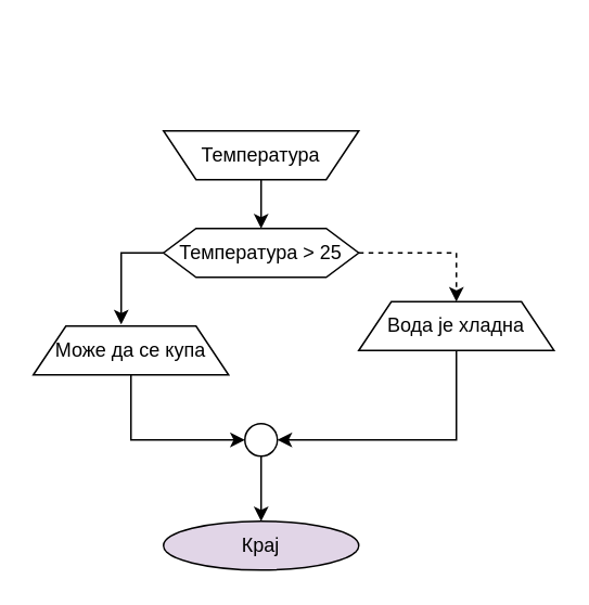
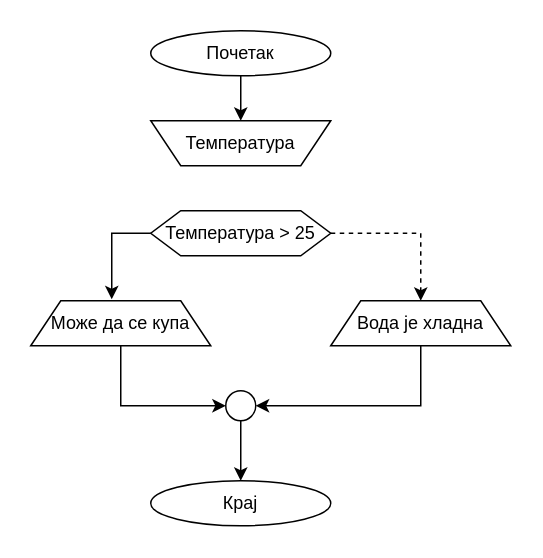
  <mxCell id="0" />
  <mxCell id="1" parent="0" />
- <mxCell id="4" value="" style="edgeStyle=orthogonalEdgeStyle;rounded=0;orthogonalLoop=1;jettySize=auto;html=1;" edge="1" parent="1" source="5" target="8"><mxGeometry relative="1" as="geometry" /></mxCell>
+ <mxCell id="2" style="edgeStyle=orthogonalEdgeStyle;rounded=0;orthogonalLoop=1;jettySize=auto;html=1;exitX=0.5;exitY=1;exitDx=0;exitDy=0;entryX=0.5;entryY=1;entryDx=0;entryDy=0;" edge="1" parent="1" source="3" target="5"><mxGeometry relative="1" as="geometry" /></mxCell>
+ <mxCell id="3" value="Почетак" style="ellipse;whiteSpace=wrap;html=1;" vertex="1" parent="1"><mxGeometry x="100" y="20" width="120" height="30" as="geometry" /></mxCell>
  <mxCell id="5" value="Температура" style="shape=trapezoid;perimeter=trapezoidPerimeter;whiteSpace=wrap;html=1;fixedSize=1;direction=west;" vertex="1" parent="1"><mxGeometry x="100" y="80" width="120" height="30" as="geometry" /></mxCell>
  <mxCell id="6" style="edgeStyle=orthogonalEdgeStyle;rounded=0;orthogonalLoop=1;jettySize=auto;html=1;exitX=1;exitY=0.5;exitDx=0;exitDy=0;entryX=0.5;entryY=0;entryDx=0;entryDy=0;dashed=1;" edge="1" parent="1" source="8" target="12"><mxGeometry relative="1" as="geometry" /></mxCell>
  <mxCell id="7" style="edgeStyle=orthogonalEdgeStyle;rounded=0;orthogonalLoop=1;jettySize=auto;html=1;exitX=0;exitY=0.5;exitDx=0;exitDy=0;entryX=0.45;entryY=-0.033;entryDx=0;entryDy=0;entryPerimeter=0;" edge="1" parent="1" source="8" target="10"><mxGeometry relative="1" as="geometry" /></mxCell>
  <mxCell id="8" value="Температура &amp;gt; 25" style="shape=hexagon;perimeter=hexagonPerimeter2;whiteSpace=wrap;html=1;fixedSize=1;" vertex="1" parent="1"><mxGeometry x="100" y="140" width="120" height="30" as="geometry" /></mxCell>
  <mxCell id="9" style="edgeStyle=orthogonalEdgeStyle;rounded=0;orthogonalLoop=1;jettySize=auto;html=1;entryX=0;entryY=0.5;entryDx=0;entryDy=0;exitX=0.5;exitY=1;exitDx=0;exitDy=0;" edge="1" parent="1" source="10" target="15"><mxGeometry relative="1" as="geometry" /></mxCell>
  <mxCell id="10" value="Може да се купа" style="shape=trapezoid;perimeter=trapezoidPerimeter;whiteSpace=wrap;html=1;fixedSize=1;" vertex="1" parent="1"><mxGeometry x="20" y="200" width="120" height="30" as="geometry" /></mxCell>
  <mxCell id="11" style="edgeStyle=orthogonalEdgeStyle;rounded=0;orthogonalLoop=1;jettySize=auto;html=1;exitX=0.5;exitY=1;exitDx=0;exitDy=0;entryX=1;entryY=0.5;entryDx=0;entryDy=0;" edge="1" parent="1" source="12" target="15"><mxGeometry relative="1" as="geometry" /></mxCell>
- <mxCell id="12" value="Вода је хладна" style="shape=trapezoid;perimeter=trapezoidPerimeter;whiteSpace=wrap;html=1;fixedSize=1;" vertex="1" parent="1"><mxGeometry x="220" y="185" width="120" height="30" as="geometry" /></mxCell>
- <mxCell id="13" value="Крај" style="ellipse;whiteSpace=wrap;html=1;fillColor=#e1d5e7;" vertex="1" parent="1"><mxGeometry x="100" y="320" width="120" height="30" as="geometry" /></mxCell>
+ <mxCell id="12" value="Вода је хладна" style="shape=trapezoid;perimeter=trapezoidPerimeter;whiteSpace=wrap;html=1;fixedSize=1;" vertex="1" parent="1"><mxGeometry x="220" y="200" width="120" height="30" as="geometry" /></mxCell>
+ <mxCell id="13" value="Крај" style="ellipse;whiteSpace=wrap;html=1;" vertex="1" parent="1"><mxGeometry x="100" y="320" width="120" height="30" as="geometry" /></mxCell>
  <mxCell id="14" style="edgeStyle=orthogonalEdgeStyle;rounded=0;orthogonalLoop=1;jettySize=auto;html=1;exitX=0.5;exitY=1;exitDx=0;exitDy=0;entryX=0.5;entryY=0;entryDx=0;entryDy=0;" edge="1" parent="1" source="15" target="13"><mxGeometry relative="1" as="geometry" /></mxCell>
  <mxCell id="15" value="" style="ellipse;whiteSpace=wrap;html=1;aspect=fixed;" vertex="1" parent="1"><mxGeometry x="150" y="260" width="20" height="20" as="geometry" /></mxCell>
